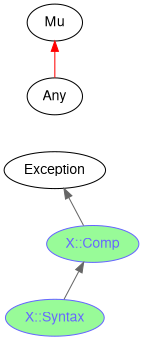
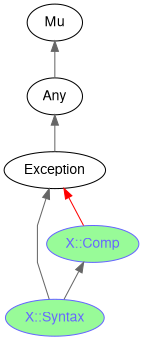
  digraph {
    rankdir=BT
    splines=polyline
    node [color="#000000" fillcolor=white fontcolor="#000000" fontname=FreeSans style=filled]
    edge [color=gray40]
    Exception
    Any
    "X::Syntax" [color="#6666FF" fillcolor=palegreen fontcolor="#6666FF"]
    "X::Comp" [color="#6666FF" fillcolor=palegreen fontcolor="#6666FF"]
    Mu
-   Any -> Mu [color=red]
+   Exception -> Any
+   Any -> Mu
+   "X::Syntax" -> Exception
    "X::Syntax" -> "X::Comp"
-   "X::Comp" -> Exception
+   "X::Comp" -> Exception [color=red]
  }
